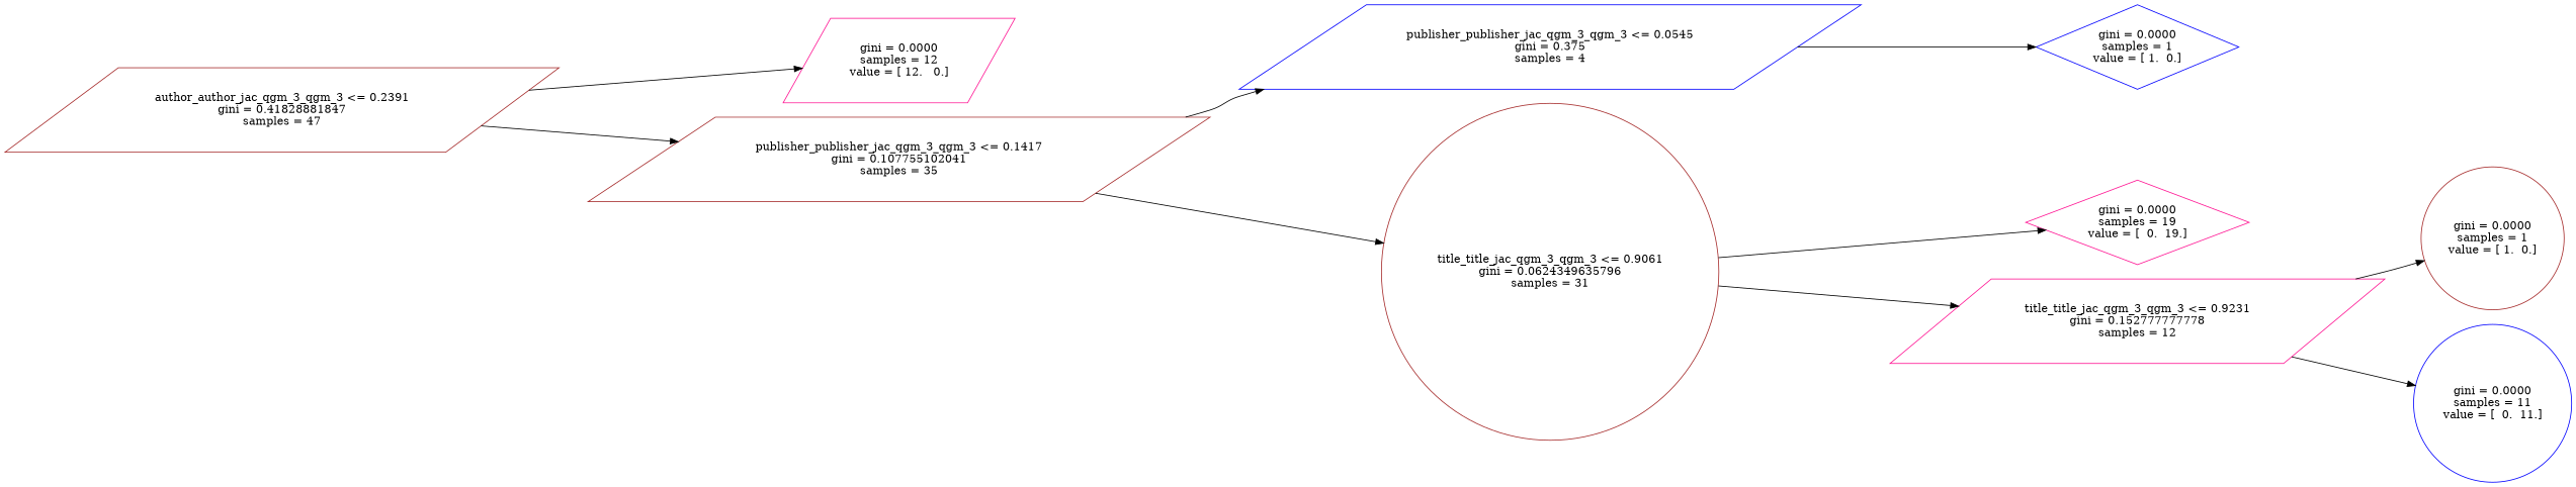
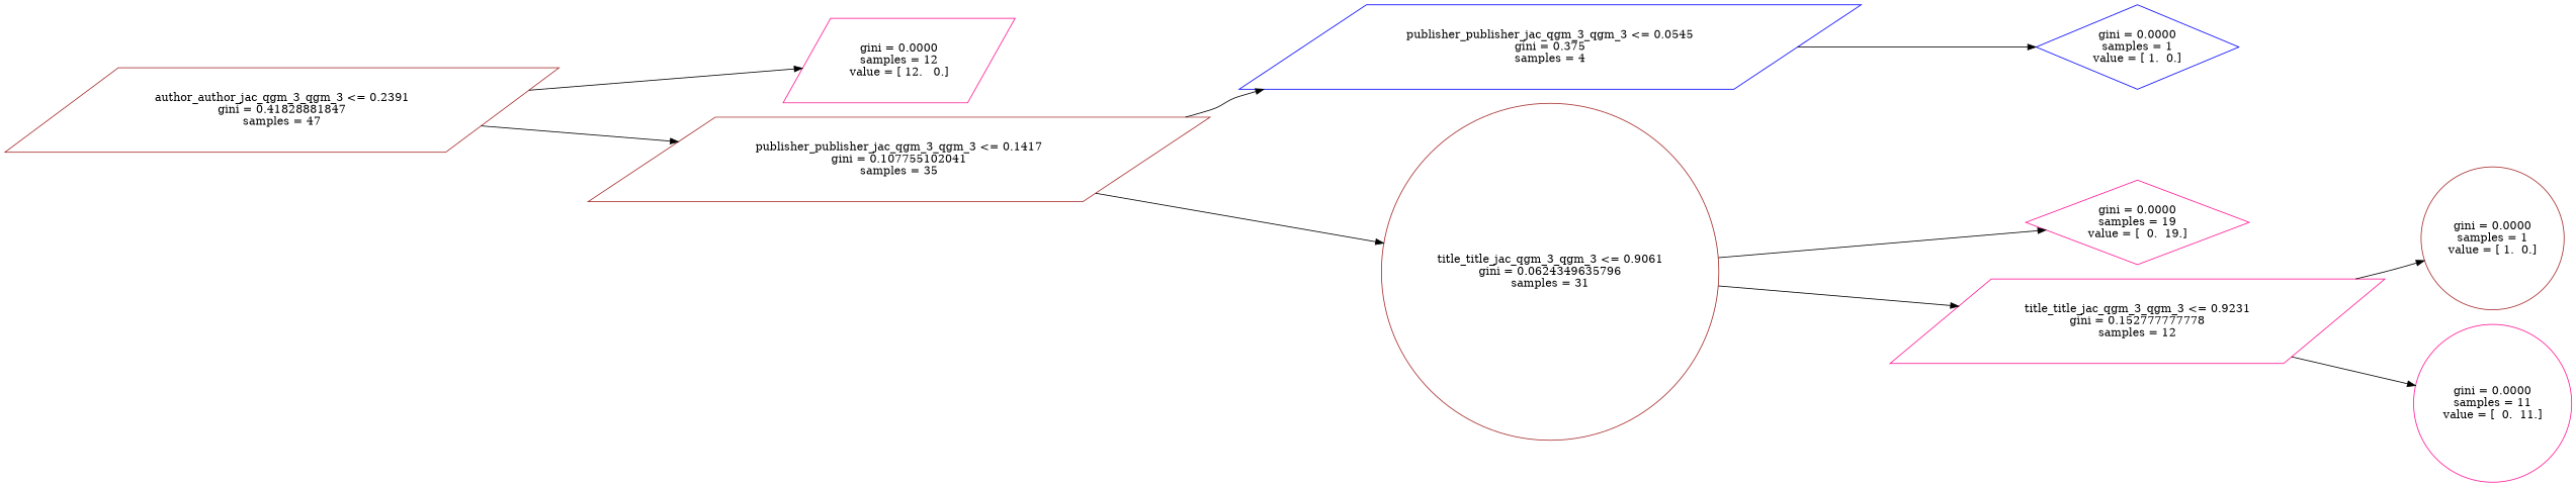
  digraph {
    rankdir=LR
    node [color=brown shape=parallelogram]
    n1 [label="author_author_jac_qgm_3_qgm_3 <= 0.2391\ngini = 0.41828881847\nsamples = 47"]
    n2 [color=deeppink label="gini = 0.0000\nsamples = 12\nvalue = [ 12.   0.]"]
    n3 [label="publisher_publisher_jac_qgm_3_qgm_3 <= 0.1417\ngini = 0.107755102041\nsamples = 35"]
    n4 [color=blue label="publisher_publisher_jac_qgm_3_qgm_3 <= 0.0545\ngini = 0.375\nsamples = 4"]
    n5 [label="title_title_jac_qgm_3_qgm_3 <= 0.9061\ngini = 0.0624349635796\nsamples = 31" shape=circle]
    n6 [color=blue label="gini = 0.0000\nsamples = 1\nvalue = [ 1.  0.]" shape=diamond]
    n7 [color=deeppink label="gini = 0.0000\nsamples = 19\nvalue = [  0.  19.]" shape=diamond]
    n8 [color=deeppink label="title_title_jac_qgm_3_qgm_3 <= 0.9231\ngini = 0.152777777778\nsamples = 12"]
    n9 [label="gini = 0.0000\nsamples = 1\nvalue = [ 1.  0.]" shape=circle]
-   n10 [color=blue label="gini = 0.0000\nsamples = 11\nvalue = [  0.  11.]" shape=circle]
+   n10 [color=deeppink label="gini = 0.0000\nsamples = 11\nvalue = [  0.  11.]" shape=circle]
    n1 -> n2
    n1 -> n3
    n3 -> n4
    n3 -> n5
    n4 -> n6
    n5 -> n7
    n5 -> n8
    n8 -> n9
    n8 -> n10
  }
